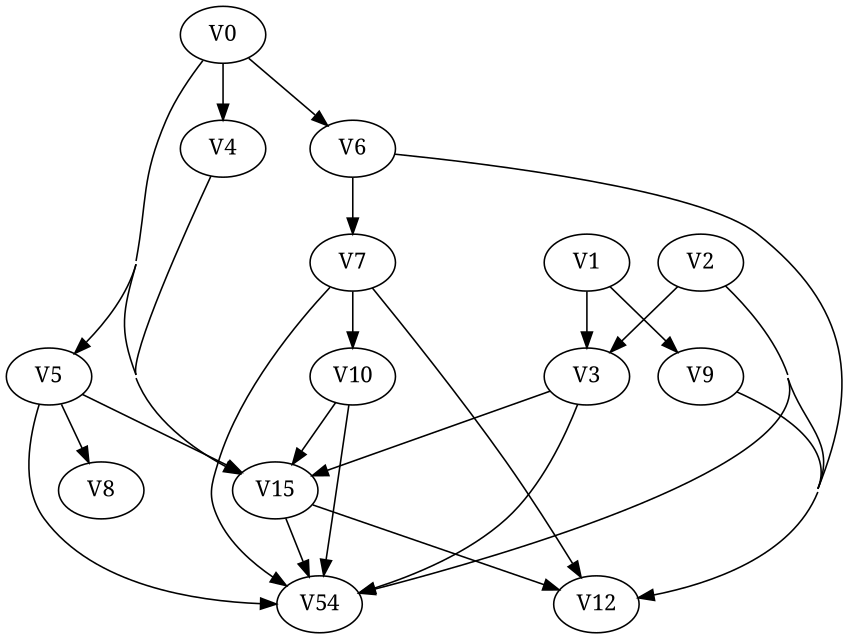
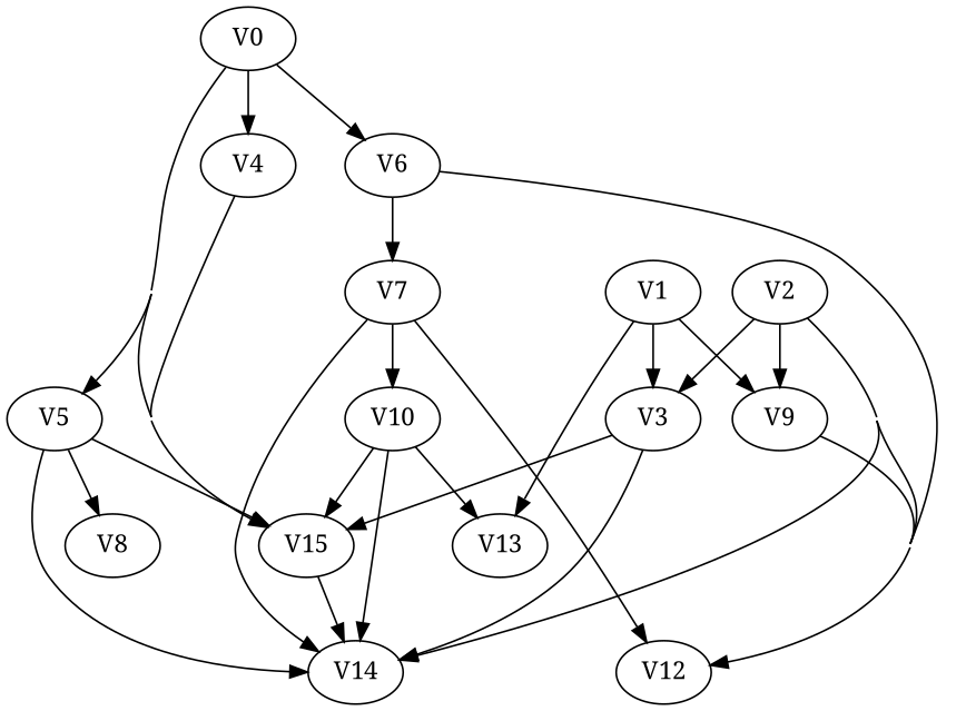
  strict digraph {
    concentrate=True
    fontname="Noto Serif"
    node [fontname="Noto Serif"]
    edge [fontname="Noto Serif"]
    V0
    V4
    V5
    V6
    n5 [label=V15]
-   V14 [label=V54]
+   V14
    V8
    V12
    V7
    V1
    V3
    V9
+   V13
    V2
    V10
    V0 -> V4
    V0 -> V5
    V0 -> V6
    V0 -> n5
    V4 -> n5
    V5 -> n5
    V5 -> V14
    V5 -> V8
    V6 -> V12
    V6 -> V7
    n5 -> V14
-   n5 -> V12
    V7 -> V14
    V7 -> V12
    V7 -> V10
    V1 -> V3
    V1 -> V9
+   V1 -> V13
    V3 -> n5
    V3 -> V14
    V9 -> V12
    V2 -> V14
    V2 -> V12
    V2 -> V3
+   V2 -> V9
    V10 -> n5
    V10 -> V14
+   V10 -> V13
  }
